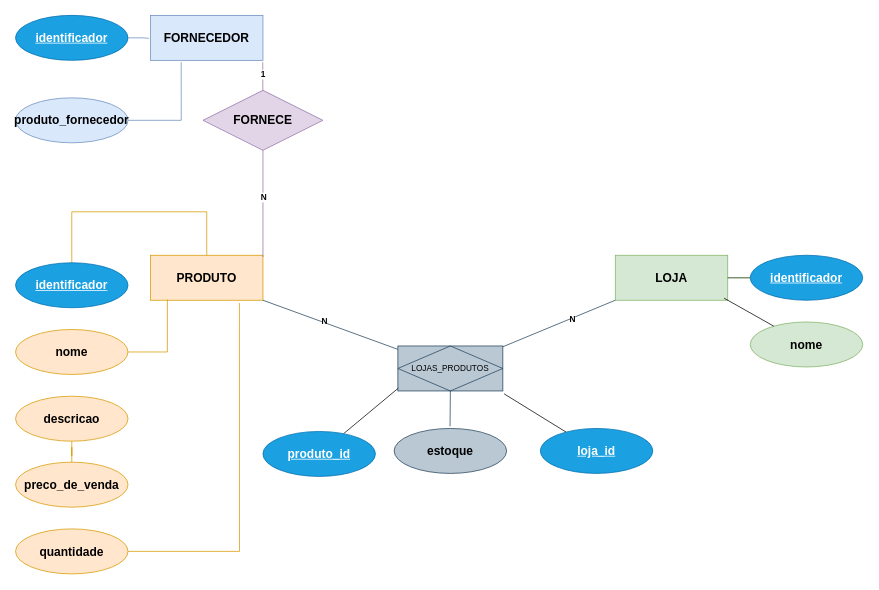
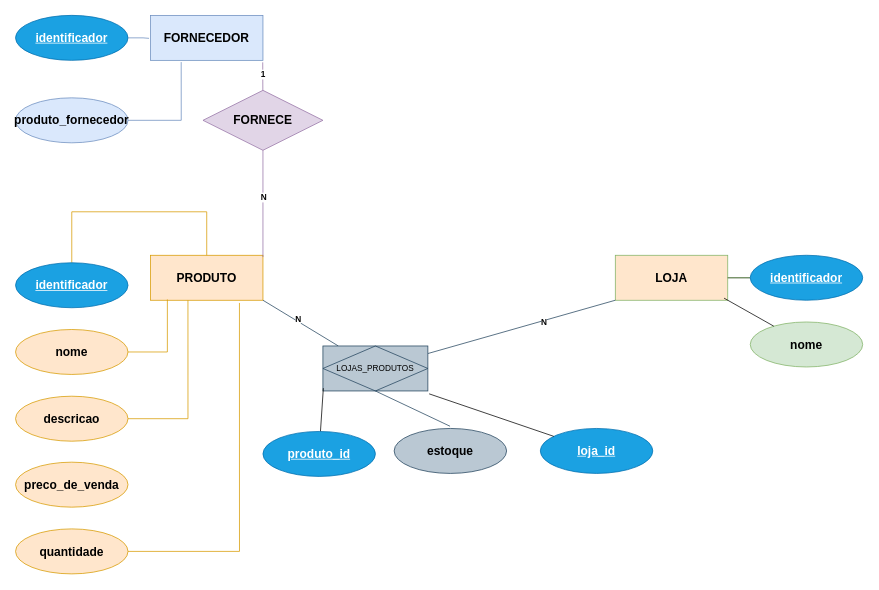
  <mxCell id="0" />
  <mxCell id="1" parent="0" />
  <mxCell id="2" value="&lt;font&gt;&lt;b&gt;FORNECEDOR&lt;/b&gt;&lt;/font&gt;" style="whiteSpace=wrap;html=1;align=center;fontSize=16;fillColor=#dae8fc;strokeColor=#6c8ebf;" vertex="1" parent="1"><mxGeometry x="200" y="20" width="150" height="60" as="geometry" /></mxCell>
  <mxCell id="3" value="&lt;font&gt;&lt;b&gt;PRODUTO&lt;/b&gt;&lt;/font&gt;" style="whiteSpace=wrap;html=1;align=center;fontSize=16;fillColor=#ffe6cc;strokeColor=#d79b00;" vertex="1" parent="1"><mxGeometry x="200" y="340" width="150" height="60" as="geometry" /></mxCell>
- <mxCell id="4" value="&lt;font&gt;&lt;b&gt;LOJA&lt;/b&gt;&lt;/font&gt;" style="whiteSpace=wrap;html=1;align=center;fontSize=16;fillColor=#d5e8d4;strokeColor=#82b366;" vertex="1" parent="1"><mxGeometry x="820" y="340" width="150" height="60" as="geometry" /></mxCell>
+ <mxCell id="4" value="&lt;font&gt;&lt;b&gt;LOJA&lt;/b&gt;&lt;/font&gt;" style="whiteSpace=wrap;html=1;align=center;fontSize=16;fillColor=#ffe6cc;strokeColor=#82b366;" vertex="1" parent="1"><mxGeometry x="820" y="340" width="150" height="60" as="geometry" /></mxCell>
  <mxCell id="5" value="&lt;span style=&quot;font-weight: 700;&quot;&gt;produto_fornecedor&lt;/span&gt;" style="ellipse;whiteSpace=wrap;html=1;align=center;fontSize=16;fillColor=#dae8fc;strokeColor=#6c8ebf;" vertex="1" parent="1"><mxGeometry x="20" y="130" width="150" height="60" as="geometry" /></mxCell>
  <mxCell id="6" value="&lt;font&gt;&lt;b&gt;identificador&lt;/b&gt;&lt;/font&gt;" style="ellipse;whiteSpace=wrap;html=1;align=center;fontStyle=4;fontSize=16;fillColor=#1ba1e2;strokeColor=#006EAF;fontColor=#ffffff;" vertex="1" parent="1"><mxGeometry x="20" y="20" width="150" height="60" as="geometry" /></mxCell>
  <mxCell id="7" value="&lt;span style=&quot;font-weight: 700;&quot;&gt;nome&lt;/span&gt;" style="ellipse;whiteSpace=wrap;html=1;align=center;spacing=2;verticalAlign=middle;fontSize=16;fillColor=#ffe6cc;strokeColor=#d79b00;" vertex="1" parent="1"><mxGeometry x="20" y="439" width="150" height="60" as="geometry" /></mxCell>
  <mxCell id="8" value="&lt;span style=&quot;font-weight: 700;&quot;&gt;descricao&lt;/span&gt;" style="ellipse;whiteSpace=wrap;html=1;align=center;spacing=2;verticalAlign=middle;fontSize=16;fillColor=#ffe6cc;strokeColor=#d79b00;" vertex="1" parent="1"><mxGeometry x="20" y="528" width="150" height="60" as="geometry" /></mxCell>
  <mxCell id="9" value="&lt;span style=&quot;font-weight: 700;&quot;&gt;&lt;font&gt;preco_de_venda&lt;/font&gt;&lt;/span&gt;" style="ellipse;whiteSpace=wrap;html=1;align=center;spacing=2;verticalAlign=middle;fontSize=16;fillColor=#ffe6cc;strokeColor=#d79b00;" vertex="1" parent="1"><mxGeometry x="20" y="616" width="150" height="60" as="geometry" /></mxCell>
  <mxCell id="10" style="edgeStyle=orthogonalEdgeStyle;rounded=0;orthogonalLoop=1;jettySize=auto;html=1;entryX=0.791;entryY=1.06;entryDx=0;entryDy=0;entryPerimeter=0;endArrow=none;endFill=0;fillColor=#ffe6cc;strokeColor=#d79b00;" edge="1" parent="1" source="11" target="3"><mxGeometry relative="1" as="geometry"><mxPoint x="320" y="312" as="targetPoint" /></mxGeometry></mxCell>
  <mxCell id="11" value="&lt;span&gt;&lt;b&gt;quantidade&lt;/b&gt;&lt;/span&gt;" style="ellipse;whiteSpace=wrap;html=1;align=center;spacing=2;verticalAlign=middle;fontSize=16;fillColor=#ffe6cc;strokeColor=#d79b00;" vertex="1" parent="1"><mxGeometry x="20" y="705" width="150" height="60" as="geometry" /></mxCell>
  <mxCell id="12" value="" style="edgeStyle=orthogonalEdgeStyle;rounded=0;orthogonalLoop=1;jettySize=auto;html=1;endArrow=none;endFill=0;fillColor=#ffe6cc;strokeColor=#d79b00;" edge="1" parent="1" source="13" target="3"><mxGeometry relative="1" as="geometry"><Array as="points"><mxPoint x="190" y="282" /><mxPoint x="190" y="282" /></Array></mxGeometry></mxCell>
  <mxCell id="13" value="&lt;span&gt;&lt;b&gt;&lt;u&gt;identificador&lt;/u&gt;&lt;/b&gt;&lt;/span&gt;" style="ellipse;whiteSpace=wrap;html=1;align=center;spacing=2;verticalAlign=middle;fontSize=16;fillColor=#1ba1e2;strokeColor=#006EAF;fontColor=#ffffff;" vertex="1" parent="1"><mxGeometry x="20" y="350" width="150" height="60" as="geometry" /></mxCell>
  <mxCell id="14" style="edgeStyle=orthogonalEdgeStyle;rounded=0;orthogonalLoop=1;jettySize=auto;html=1;entryX=0.15;entryY=0.982;entryDx=0;entryDy=0;entryPerimeter=0;endArrow=none;endFill=0;fillColor=#ffe6cc;strokeColor=#d79b00;" edge="1" parent="1" source="7" target="3"><mxGeometry relative="1" as="geometry" /></mxCell>
- <mxCell id="15" style="edgeStyle=orthogonalEdgeStyle;rounded=0;orthogonalLoop=1;jettySize=auto;html=1;endArrow=none;endFill=0;fillColor=#ffe6cc;strokeColor=#d79b00;" edge="1" parent="1" source="8" target="9"><mxGeometry relative="1" as="geometry" /></mxCell>
+ <mxCell id="15" style="edgeStyle=orthogonalEdgeStyle;rounded=0;orthogonalLoop=1;jettySize=auto;html=1;entryX=0.333;entryY=1;entryDx=0;entryDy=0;entryPerimeter=0;endArrow=none;endFill=0;fillColor=#ffe6cc;strokeColor=#d79b00;" edge="1" parent="1" source="8" target="3"><mxGeometry relative="1" as="geometry" /></mxCell>
  <mxCell id="16" style="edgeStyle=orthogonalEdgeStyle;rounded=0;orthogonalLoop=1;jettySize=auto;html=1;entryX=-0.013;entryY=0.511;entryDx=0;entryDy=0;entryPerimeter=0;fillColor=#dae8fc;strokeColor=#6c8ebf;endArrow=none;endFill=0;" edge="1" parent="1" source="6" target="2"><mxGeometry relative="1" as="geometry" /></mxCell>
  <mxCell id="17" style="edgeStyle=orthogonalEdgeStyle;rounded=0;orthogonalLoop=1;jettySize=auto;html=1;entryX=0.273;entryY=1.039;entryDx=0;entryDy=0;entryPerimeter=0;fillColor=#dae8fc;strokeColor=#6c8ebf;endArrow=none;endFill=0;" edge="1" parent="1" source="5" target="2"><mxGeometry relative="1" as="geometry" /></mxCell>
  <mxCell id="18" value="&lt;span style=&quot;font-weight: 700;&quot;&gt;nome&lt;/span&gt;" style="ellipse;whiteSpace=wrap;html=1;align=center;spacing=2;verticalAlign=middle;fontSize=16;fillColor=#d5e8d4;strokeColor=#82b366;" vertex="1" parent="1"><mxGeometry x="1000" y="429" width="150" height="60" as="geometry" /></mxCell>
  <mxCell id="19" style="edgeStyle=none;rounded=0;orthogonalLoop=1;jettySize=auto;html=1;entryX=1;entryY=0.5;entryDx=0;entryDy=0;endArrow=none;endFill=0;" edge="1" parent="1" source="21" target="4"><mxGeometry relative="1" as="geometry" /></mxCell>
  <mxCell id="20" value="" style="edgeStyle=none;rounded=0;orthogonalLoop=1;jettySize=auto;html=1;endArrow=none;endFill=0;fillColor=#d5e8d4;strokeColor=#82b366;" edge="1" parent="1" source="21" target="4"><mxGeometry relative="1" as="geometry" /></mxCell>
  <mxCell id="21" value="&lt;span&gt;&lt;b&gt;&lt;u&gt;identificador&lt;/u&gt;&lt;/b&gt;&lt;/span&gt;" style="ellipse;whiteSpace=wrap;html=1;align=center;spacing=2;verticalAlign=middle;fontSize=16;fillColor=#1ba1e2;strokeColor=#006EAF;fontColor=#ffffff;" vertex="1" parent="1"><mxGeometry x="1000" y="340" width="150" height="60" as="geometry" /></mxCell>
  <mxCell id="22" value="&lt;span&gt;FORNECE&lt;/span&gt;" style="shape=rhombus;perimeter=rhombusPerimeter;whiteSpace=wrap;html=1;align=center;fontFamily=Helvetica;fontSize=16;labelBackgroundColor=none;fillColor=#e1d5e7;strokeColor=#9673a6;fontStyle=1" vertex="1" parent="1"><mxGeometry x="270" y="120" width="160" height="80" as="geometry" /></mxCell>
  <mxCell id="23" style="edgeStyle=none;shape=connector;rounded=0;orthogonalLoop=1;jettySize=auto;html=1;entryX=0.998;entryY=1.044;entryDx=0;entryDy=0;entryPerimeter=0;strokeColor=#9673a6;align=center;verticalAlign=middle;fontFamily=Helvetica;fontSize=11;fontColor=default;labelBackgroundColor=default;endArrow=none;endFill=0;fillColor=#e1d5e7;" edge="1" parent="1" source="22" target="2"><mxGeometry relative="1" as="geometry" /></mxCell>
  <mxCell id="24" value="1" style="edgeLabel;html=1;align=center;verticalAlign=middle;resizable=0;points=[];fontFamily=Helvetica;fontSize=11;fontColor=default;labelBackgroundColor=default;fontStyle=1" vertex="1" connectable="0" parent="23"><mxGeometry x="0.179" relative="1" as="geometry"><mxPoint as="offset" /></mxGeometry></mxCell>
  <mxCell id="25" style="edgeStyle=none;shape=connector;rounded=0;orthogonalLoop=1;jettySize=auto;html=1;entryX=1;entryY=0.039;entryDx=0;entryDy=0;entryPerimeter=0;strokeColor=#9673a6;align=center;verticalAlign=middle;fontFamily=Helvetica;fontSize=11;fontColor=default;labelBackgroundColor=default;endArrow=none;endFill=0;fillColor=#e1d5e7;" edge="1" parent="1" source="22" target="3"><mxGeometry relative="1" as="geometry" /></mxCell>
  <mxCell id="26" value="&lt;b&gt;N&lt;/b&gt;" style="edgeLabel;html=1;align=center;verticalAlign=middle;resizable=0;points=[];fontFamily=Helvetica;fontSize=11;fontColor=default;labelBackgroundColor=default;" vertex="1" connectable="0" parent="25"><mxGeometry x="-0.134" relative="1" as="geometry"><mxPoint as="offset" /></mxGeometry></mxCell>
  <mxCell id="27" style="edgeStyle=none;shape=connector;rounded=0;orthogonalLoop=1;jettySize=auto;html=1;entryX=0;entryY=1;entryDx=0;entryDy=0;strokeColor=#23445d;align=center;verticalAlign=middle;fontFamily=Helvetica;fontSize=11;fontColor=default;labelBackgroundColor=default;endArrow=none;endFill=0;fillColor=#bac8d3;" edge="1" parent="1" source="31" target="4"><mxGeometry relative="1" as="geometry" /></mxCell>
  <mxCell id="28" value="&lt;b&gt;N&lt;/b&gt;" style="edgeLabel;html=1;align=center;verticalAlign=middle;resizable=0;points=[];fontFamily=Helvetica;fontSize=11;fontColor=default;labelBackgroundColor=default;" vertex="1" connectable="0" parent="27"><mxGeometry x="0.229" y="-1" relative="1" as="geometry"><mxPoint as="offset" /></mxGeometry></mxCell>
  <mxCell id="29" style="edgeStyle=none;shape=connector;rounded=0;orthogonalLoop=1;jettySize=auto;html=1;entryX=1;entryY=1;entryDx=0;entryDy=0;strokeColor=#23445d;align=center;verticalAlign=middle;fontFamily=Helvetica;fontSize=11;fontColor=default;labelBackgroundColor=default;endArrow=none;endFill=0;fillColor=#bac8d3;" edge="1" parent="1" source="31" target="3"><mxGeometry relative="1" as="geometry" /></mxCell>
  <mxCell id="30" value="&lt;b&gt;N&lt;/b&gt;" style="edgeLabel;html=1;align=center;verticalAlign=middle;resizable=0;points=[];fontFamily=Helvetica;fontSize=11;fontColor=default;labelBackgroundColor=default;" vertex="1" connectable="0" parent="29"><mxGeometry x="0.107" y="-2" relative="1" as="geometry"><mxPoint as="offset" /></mxGeometry></mxCell>
- <mxCell id="31" value="LOJAS_PRODUTOS" style="shape=associativeEntity;whiteSpace=wrap;html=1;align=center;fontFamily=Helvetica;fontSize=11;labelBackgroundColor=none;fillColor=#bac8d3;strokeColor=#23445d;" vertex="1" parent="1"><mxGeometry x="530" y="461" width="140" height="60" as="geometry" /></mxCell>
+ <mxCell id="31" value="LOJAS_PRODUTOS" style="shape=associativeEntity;whiteSpace=wrap;html=1;align=center;fontFamily=Helvetica;fontSize=11;labelBackgroundColor=none;fillColor=#bac8d3;strokeColor=#23445d;" vertex="1" parent="1"><mxGeometry x="430" y="461" width="140" height="60" as="geometry" /></mxCell>
  <mxCell id="32" value="&lt;span style=&quot;font-weight: 700;&quot;&gt;estoque&lt;/span&gt;" style="ellipse;whiteSpace=wrap;html=1;align=center;spacing=2;verticalAlign=middle;fontSize=16;fillColor=#bac8d3;strokeColor=#23445d;" vertex="1" parent="1"><mxGeometry x="525" y="571" width="150" height="60" as="geometry" /></mxCell>
  <mxCell id="33" style="edgeStyle=none;shape=connector;rounded=0;orthogonalLoop=1;jettySize=auto;html=1;exitX=0.5;exitY=1;exitDx=0;exitDy=0;entryX=0.497;entryY=-0.049;entryDx=0;entryDy=0;entryPerimeter=0;strokeColor=#23445d;align=center;verticalAlign=middle;fontFamily=Helvetica;fontSize=11;fontColor=default;labelBackgroundColor=default;endArrow=none;endFill=0;fillColor=#bac8d3;" edge="1" parent="1" source="31" target="32"><mxGeometry relative="1" as="geometry" /></mxCell>
  <mxCell id="34" value="&lt;span style=&quot;font-weight: 700;&quot;&gt;&lt;u&gt;loja_id&lt;/u&gt;&lt;/span&gt;" style="ellipse;whiteSpace=wrap;html=1;align=center;spacing=2;verticalAlign=middle;fontSize=16;fillColor=#1ba1e2;strokeColor=#006EAF;fontColor=#ffffff;" vertex="1" parent="1"><mxGeometry x="720" y="571" width="150" height="60" as="geometry" /></mxCell>
  <mxCell id="35" style="edgeStyle=none;shape=connector;rounded=0;orthogonalLoop=1;jettySize=auto;html=1;entryX=0.004;entryY=0.938;entryDx=0;entryDy=0;strokeColor=default;align=center;verticalAlign=middle;fontFamily=Helvetica;fontSize=11;fontColor=default;labelBackgroundColor=default;endArrow=none;endFill=0;entryPerimeter=0;" edge="1" parent="1" source="36" target="31"><mxGeometry relative="1" as="geometry" /></mxCell>
  <mxCell id="36" value="&lt;span style=&quot;font-weight: 700;&quot;&gt;&lt;u&gt;produto_id&lt;/u&gt;&lt;/span&gt;" style="ellipse;whiteSpace=wrap;html=1;align=center;spacing=2;verticalAlign=middle;fontSize=16;fillColor=#1ba1e2;strokeColor=#006EAF;fontColor=#ffffff;" vertex="1" parent="1"><mxGeometry x="350" y="575" width="150" height="60" as="geometry" /></mxCell>
  <mxCell id="37" style="edgeStyle=none;shape=connector;rounded=0;orthogonalLoop=1;jettySize=auto;html=1;entryX=1.012;entryY=1.064;entryDx=0;entryDy=0;entryPerimeter=0;strokeColor=default;align=center;verticalAlign=middle;fontFamily=Helvetica;fontSize=11;fontColor=default;labelBackgroundColor=default;endArrow=none;endFill=0;" edge="1" parent="1" source="34" target="31"><mxGeometry relative="1" as="geometry" /></mxCell>
  <mxCell id="38" style="edgeStyle=none;shape=connector;rounded=0;orthogonalLoop=1;jettySize=auto;html=1;entryX=0.967;entryY=0.953;entryDx=0;entryDy=0;entryPerimeter=0;strokeColor=default;align=center;verticalAlign=middle;fontFamily=Helvetica;fontSize=11;fontColor=default;labelBackgroundColor=default;endArrow=none;endFill=0;" edge="1" parent="1" source="18" target="4"><mxGeometry relative="1" as="geometry" /></mxCell>
